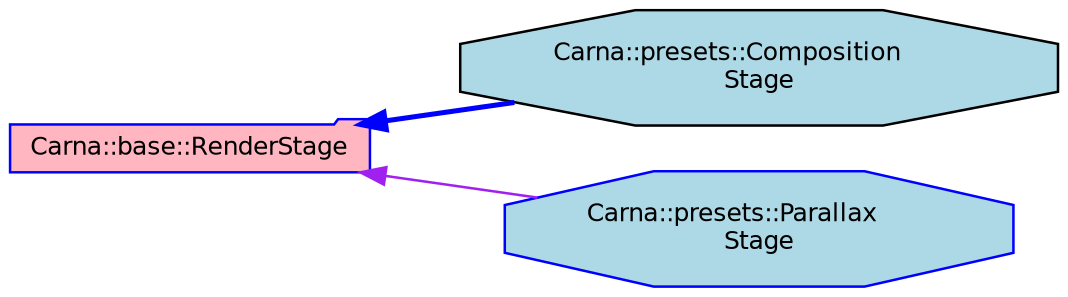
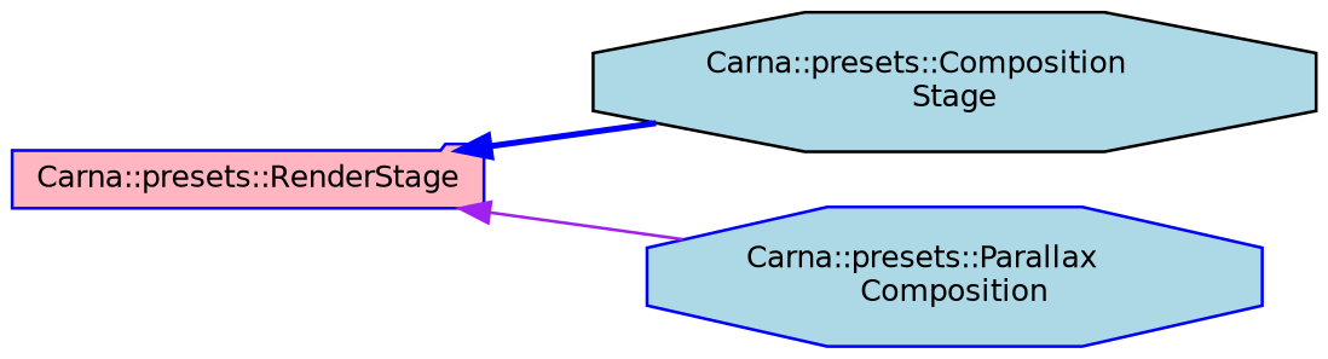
  digraph {
    rankdir=LR
    node [color=blue fillcolor=lightblue fontname=Helvetica fontsize=10 shape=octagon style=filled]
    edge [dir=back fontname=Helvetica fontsize=10 labelfontname=Helvetica labelfontsize=10]
    n1 [color=black fontcolor=black height=0.2 label="Carna::presets::Composition\lStage" width=0.4]
-   n2 [height=0.2 label="Carna::presets::Parallax\lStage" width=0.4]
-   n3 [fillcolor=lightpink height=0.2 label="Carna::base::RenderStage" shape=folder width=0.4]
+   n2 [height=0.2 label="Carna::presets::Parallax\lComposition" width=0.4]
+   n3 [fillcolor=lightpink height=0.2 label="Carna::presets::RenderStage" shape=folder width=0.4]
    n3 -> n1 [color=blue style=bold]
    n3 -> n2 [color=purple style=solid]
  }
